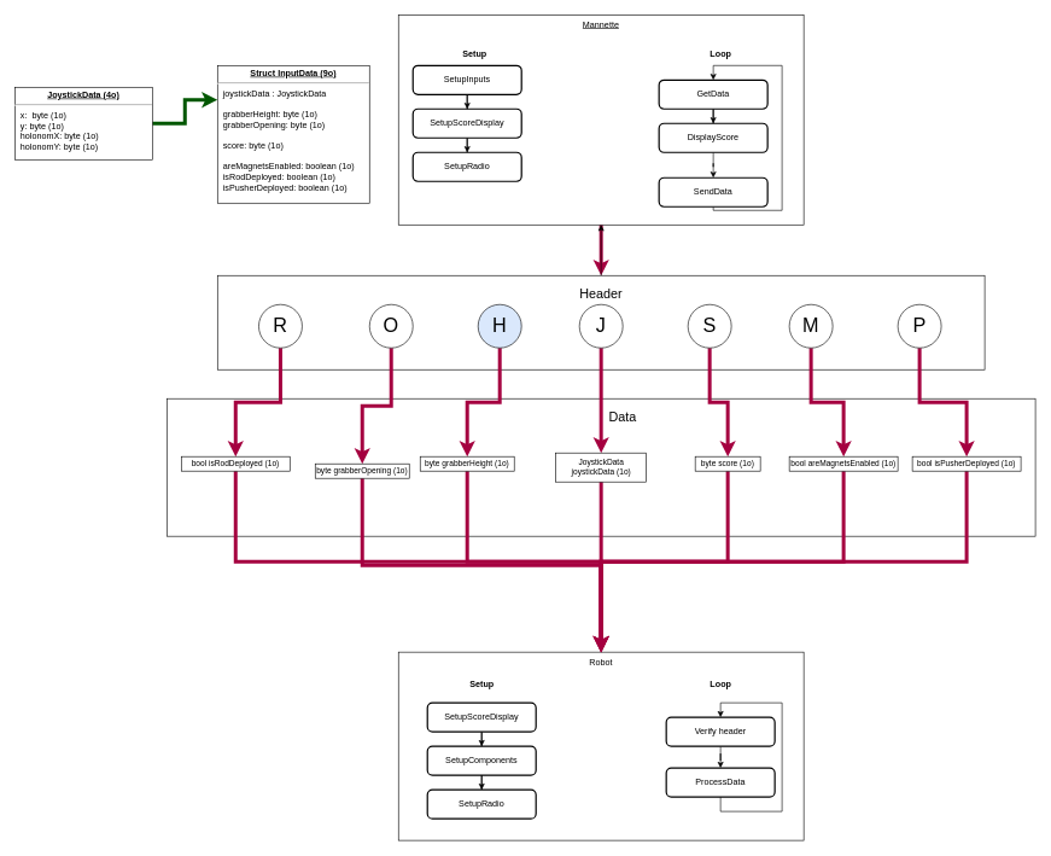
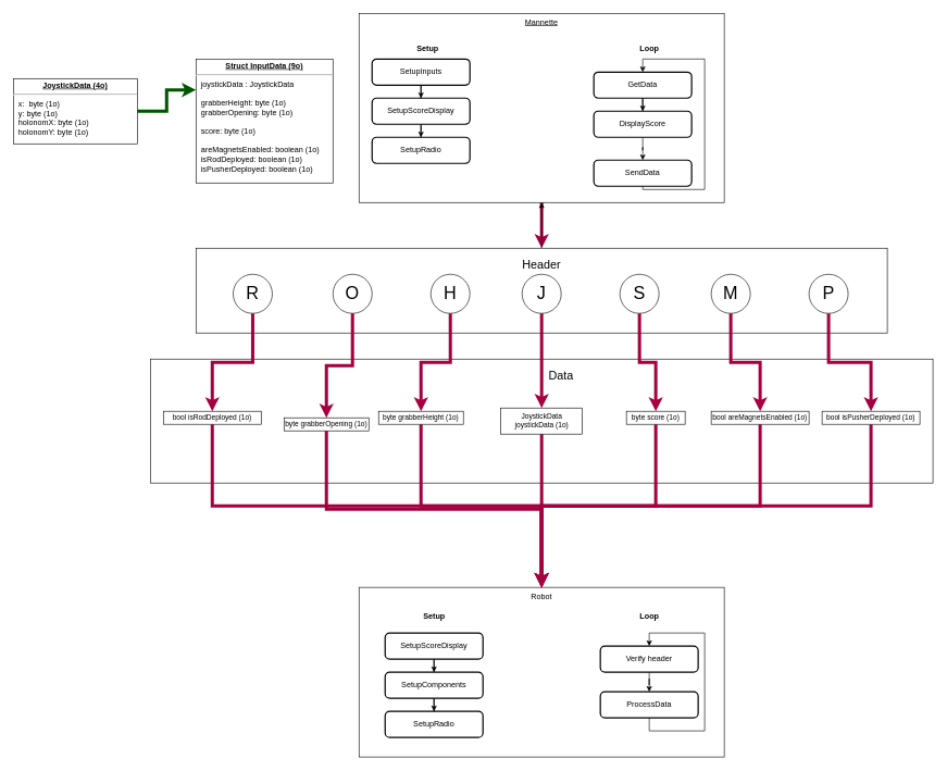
  <mxCell id="0" />
  <mxCell id="1" parent="0" />
  <mxCell id="2" value="&lt;font style=&quot;font-size: 18px;&quot;&gt;&amp;nbsp; &amp;nbsp; &amp;nbsp; &amp;nbsp; &amp;nbsp; &amp;nbsp; Data&lt;/font&gt;" style="rounded=0;whiteSpace=wrap;html=1;fontSize=27;verticalAlign=top;" vertex="1" parent="1"><mxGeometry x="230" y="550" width="1200" height="190" as="geometry" /></mxCell>
  <mxCell id="3" style="edgeStyle=orthogonalEdgeStyle;rounded=0;orthogonalLoop=1;jettySize=auto;html=1;strokeWidth=5;fillColor=#d80073;strokeColor=#A50040;entryX=0.5;entryY=0;entryDx=0;entryDy=0;" parent="1" source="4" target="32" edge="1"><mxGeometry relative="1" as="geometry"><mxPoint y="390" as="targetPoint" x="830" /></mxGeometry></mxCell>
  <mxCell id="4" value="&lt;u&gt;Mannette&lt;/u&gt;" style="rounded=0;whiteSpace=wrap;html=1;verticalAlign=top;" parent="1" vertex="1"><mxGeometry x="550" y="20" width="560" height="290" as="geometry" /></mxCell>
  <mxCell id="5" value="Robot" style="rounded=0;whiteSpace=wrap;html=1;verticalAlign=top;" parent="1" vertex="1"><mxGeometry x="550" y="900" width="560" height="260" as="geometry" /></mxCell>
  <mxCell id="6" style="edgeStyle=orthogonalEdgeStyle;rounded=0;orthogonalLoop=1;jettySize=auto;html=1;strokeColor=#A50040;strokeWidth=5;fillColor=#d80073;exitX=0.5;exitY=1;exitDx=0;exitDy=0;" parent="1" source="53" target="5" edge="1"><mxGeometry relative="1" as="geometry"><mxPoint y="710" as="sourcePoint" x="830" /></mxGeometry></mxCell>
  <mxCell id="7" value="&lt;p style=&quot;margin:0px;margin-top:4px;text-align:center;text-decoration:underline;&quot;&gt;&lt;b&gt;Struct InputData (9o)&lt;/b&gt;&lt;/p&gt;&lt;hr&gt;&lt;p style=&quot;margin:0px;margin-left:8px;&quot;&gt;joystickData : JoystickData&lt;/p&gt;&lt;p style=&quot;margin:0px;margin-left:8px;&quot;&gt;&lt;br&gt;grabberHeight: byte (1o)&lt;/p&gt;&lt;p style=&quot;margin:0px;margin-left:8px;&quot;&gt;grabberOpening: byte (1o)&lt;/p&gt;&lt;p style=&quot;margin:0px;margin-left:8px;&quot;&gt;&lt;br&gt;&lt;/p&gt;&lt;p style=&quot;margin:0px;margin-left:8px;&quot;&gt;score: byte (1o)&lt;/p&gt;&lt;p style=&quot;margin:0px;margin-left:8px;&quot;&gt;&lt;span style=&quot;background-color: initial;&quot;&gt;&lt;br&gt;&lt;/span&gt;&lt;/p&gt;&lt;p style=&quot;margin: 0px 0px 0px 8px;&quot;&gt;areMagnetsEnabled: boolean (1o)&lt;/p&gt;&lt;p style=&quot;margin: 0px 0px 0px 8px;&quot;&gt;isRodDeployed: boolean (1o)&lt;/p&gt;&lt;p style=&quot;margin: 0px 0px 0px 8px;&quot;&gt;isPusherDeployed: boolean (1o)&lt;br&gt;&lt;/p&gt;" style="verticalAlign=top;align=left;overflow=fill;fontSize=12;fontFamily=Helvetica;html=1;whiteSpace=wrap;rounded=0;" parent="1" vertex="1"><mxGeometry x="300" y="90" width="210" height="190" as="geometry" /></mxCell>
  <mxCell id="8" style="edgeStyle=orthogonalEdgeStyle;rounded=0;orthogonalLoop=1;jettySize=auto;html=1;exitX=0.5;exitY=1;exitDx=0;exitDy=0;" parent="1" source="7" target="7" edge="1"><mxGeometry relative="1" as="geometry" /></mxCell>
  <mxCell id="9" style="edgeStyle=orthogonalEdgeStyle;rounded=0;orthogonalLoop=1;jettySize=auto;html=1;" parent="1" source="10" target="13" edge="1"><mxGeometry relative="1" as="geometry" /></mxCell>
  <mxCell id="10" value="GetData" style="rounded=1;whiteSpace=wrap;html=1;absoluteArcSize=1;arcSize=14;strokeWidth=2;" parent="1" vertex="1"><mxGeometry x="910" y="110" width="150" height="40" as="geometry" /></mxCell>
  <mxCell id="11" style="edgeStyle=orthogonalEdgeStyle;rounded=0;orthogonalLoop=1;jettySize=auto;html=1;exitX=0.5;exitY=1;exitDx=0;exitDy=0;entryX=0.5;entryY=0;entryDx=0;entryDy=0;" parent="1" source="30" target="10" edge="1"><mxGeometry relative="1" as="geometry"><Array as="points"><mxPoint x="985" y="290" /><mxPoint x="1080" y="290" /><mxPoint x="1080" y="90" /><mxPoint x="985" y="90" /></Array></mxGeometry></mxCell>
  <mxCell id="12" style="edgeStyle=orthogonalEdgeStyle;rounded=0;orthogonalLoop=1;jettySize=auto;html=1;entryX=0.5;entryY=0;entryDx=0;entryDy=0;" parent="1" source="13" target="30" edge="1"><mxGeometry relative="1" as="geometry" /></mxCell>
  <mxCell id="13" value="DisplayScore" style="rounded=1;whiteSpace=wrap;html=1;absoluteArcSize=1;arcSize=14;strokeWidth=2;" parent="1" vertex="1"><mxGeometry x="910" y="170" width="150" height="40" as="geometry" /></mxCell>
  <mxCell id="14" value="&lt;b&gt;Loop&lt;/b&gt;" style="text;html=1;align=center;verticalAlign=middle;resizable=0;points=[];autosize=1;strokeColor=none;fillColor=none;" parent="1" vertex="1"><mxGeometry x="970" y="60" width="50" height="30" as="geometry" /></mxCell>
  <mxCell id="15" value="&lt;b&gt;Setup&lt;/b&gt;" style="text;html=1;align=center;verticalAlign=middle;resizable=0;points=[];autosize=1;strokeColor=none;fillColor=none;" parent="1" vertex="1"><mxGeometry x="625" y="60" width="60" height="30" as="geometry" /></mxCell>
  <mxCell id="16" style="edgeStyle=orthogonalEdgeStyle;rounded=0;orthogonalLoop=1;jettySize=auto;html=1;" parent="1" source="17" target="18" edge="1"><mxGeometry relative="1" as="geometry" /></mxCell>
  <mxCell id="17" value="SetupScoreDisplay" style="rounded=1;whiteSpace=wrap;html=1;absoluteArcSize=1;arcSize=14;strokeWidth=2;" parent="1" vertex="1"><mxGeometry x="570" y="150" width="150" height="40" as="geometry" /></mxCell>
  <mxCell id="18" value="SetupRadio" style="rounded=1;whiteSpace=wrap;html=1;absoluteArcSize=1;arcSize=14;strokeWidth=2;" parent="1" vertex="1"><mxGeometry x="570" y="210" width="150" height="40" as="geometry" /></mxCell>
  <mxCell id="19" value="&lt;b&gt;Setup&lt;/b&gt;" style="text;html=1;align=center;verticalAlign=middle;resizable=0;points=[];autosize=1;strokeColor=none;fillColor=none;" parent="1" vertex="1"><mxGeometry x="635" y="930" width="60" height="30" as="geometry" /></mxCell>
  <mxCell id="20" style="edgeStyle=orthogonalEdgeStyle;rounded=0;orthogonalLoop=1;jettySize=auto;html=1;" parent="1" source="21" target="23" edge="1"><mxGeometry relative="1" as="geometry" /></mxCell>
  <mxCell id="21" value="SetupScoreDisplay" style="rounded=1;whiteSpace=wrap;html=1;absoluteArcSize=1;arcSize=14;strokeWidth=2;" parent="1" vertex="1"><mxGeometry x="590" y="970" width="150" height="40" as="geometry" /></mxCell>
  <mxCell id="22" style="edgeStyle=orthogonalEdgeStyle;rounded=0;orthogonalLoop=1;jettySize=auto;html=1;" parent="1" source="23" target="24" edge="1"><mxGeometry relative="1" as="geometry" /></mxCell>
  <mxCell id="23" value="SetupComponents" style="rounded=1;whiteSpace=wrap;html=1;absoluteArcSize=1;arcSize=14;strokeWidth=2;" parent="1" vertex="1"><mxGeometry x="590" y="1030" width="150" height="40" as="geometry" /></mxCell>
  <mxCell id="24" value="SetupRadio" style="rounded=1;whiteSpace=wrap;html=1;absoluteArcSize=1;arcSize=14;strokeWidth=2;" parent="1" vertex="1"><mxGeometry x="590" y="1090" width="150" height="40" as="geometry" /></mxCell>
  <mxCell id="25" value="&lt;b&gt;Loop&lt;/b&gt;" style="text;html=1;align=center;verticalAlign=middle;resizable=0;points=[];autosize=1;strokeColor=none;fillColor=none;" parent="1" vertex="1"><mxGeometry x="970" y="930" width="50" height="30" as="geometry" /></mxCell>
  <mxCell id="26" style="edgeStyle=orthogonalEdgeStyle;rounded=0;orthogonalLoop=1;jettySize=auto;html=1;entryX=0.5;entryY=0;entryDx=0;entryDy=0;" parent="1" source="27" target="63" edge="1"><mxGeometry relative="1" as="geometry"><mxPoint x="995.059" y="1050" as="targetPoint" /></mxGeometry></mxCell>
  <mxCell id="27" value="Verify header" style="rounded=1;whiteSpace=wrap;html=1;absoluteArcSize=1;arcSize=14;strokeWidth=2;" parent="1" vertex="1"><mxGeometry x="920" y="990" width="150" height="40" as="geometry" /></mxCell>
  <mxCell id="28" style="edgeStyle=orthogonalEdgeStyle;rounded=0;orthogonalLoop=1;jettySize=auto;html=1;exitX=0.5;exitY=1;exitDx=0;exitDy=0;" parent="1" source="29" target="17" edge="1"><mxGeometry relative="1" as="geometry" /></mxCell>
  <mxCell id="29" value="SetupInputs" style="rounded=1;whiteSpace=wrap;html=1;absoluteArcSize=1;arcSize=14;strokeWidth=2;" parent="1" vertex="1"><mxGeometry x="570" y="90" width="150" height="40" as="geometry" /></mxCell>
  <mxCell id="30" value="SendData" style="rounded=1;whiteSpace=wrap;html=1;absoluteArcSize=1;arcSize=14;strokeWidth=2;" parent="1" vertex="1"><mxGeometry x="910" y="245" width="150" height="40" as="geometry" /></mxCell>
  <mxCell id="31" value="" style="edgeStyle=none;html=1;fontSize=27;" edge="1" parent="1" source="32" target="4"><mxGeometry relative="1" as="geometry" /></mxCell>
  <mxCell id="32" value="&lt;font style=&quot;font-size: 18px;&quot;&gt;Header&lt;/font&gt;" style="rounded=0;whiteSpace=wrap;html=1;fontSize=27;verticalAlign=top;" vertex="1" parent="1"><mxGeometry x="300" y="380" width="1060" height="130" as="geometry" /></mxCell>
  <mxCell id="33" style="edgeStyle=none;html=1;exitX=0.5;exitY=1;exitDx=0;exitDy=0;entryX=0.5;entryY=0;entryDx=0;entryDy=0;fontSize=11;rounded=0;strokeColor=#A50040;strokeWidth=5;fillColor=#d80073;" edge="1" parent="1" source="34" target="53"><mxGeometry relative="1" as="geometry"><mxPoint y="610" as="targetPoint" x="830" /></mxGeometry></mxCell>
  <mxCell id="34" value="&lt;font style=&quot;font-size: 27px;&quot;&gt;J&lt;/font&gt;" style="ellipse;whiteSpace=wrap;html=1;aspect=fixed;" vertex="1" parent="1"><mxGeometry x="800" y="420" width="60" height="60" as="geometry" /></mxCell>
  <mxCell id="35" style="edgeStyle=orthogonalEdgeStyle;shape=connector;rounded=0;html=1;entryX=0.5;entryY=0;entryDx=0;entryDy=0;labelBackgroundColor=default;strokeColor=#A50040;strokeWidth=5;fontFamily=Helvetica;fontSize=11;fontColor=default;endArrow=classic;fillColor=#d80073;" edge="1" parent="1" source="36" target="40"><mxGeometry relative="1" as="geometry" /></mxCell>
  <mxCell id="36" value="&lt;font style=&quot;font-size: 27px;&quot;&gt;S&lt;/font&gt;" style="ellipse;whiteSpace=wrap;html=1;aspect=fixed;" vertex="1" parent="1"><mxGeometry x="950" y="420" width="60" height="60" as="geometry" /></mxCell>
  <mxCell id="37" style="edgeStyle=orthogonalEdgeStyle;shape=connector;rounded=0;html=1;entryX=0.5;entryY=0;entryDx=0;entryDy=0;labelBackgroundColor=default;strokeColor=#A50040;strokeWidth=5;fontFamily=Helvetica;fontSize=14;fontColor=default;endArrow=classic;fillColor=#d80073;" edge="1" parent="1" source="38" target="42"><mxGeometry relative="1" as="geometry" /></mxCell>
- <mxCell id="38" value="&lt;font style=&quot;font-size: 27px;&quot;&gt;H&lt;/font&gt;" style="ellipse;whiteSpace=wrap;html=1;aspect=fixed;fillColor=#dae8fc;" vertex="1" parent="1"><mxGeometry x="660" y="420" width="60" height="60" as="geometry" /></mxCell>
+ <mxCell id="38" value="&lt;font style=&quot;font-size: 27px;&quot;&gt;H&lt;/font&gt;" style="ellipse;whiteSpace=wrap;html=1;aspect=fixed;" vertex="1" parent="1"><mxGeometry x="660" y="420" width="60" height="60" as="geometry" /></mxCell>
  <mxCell id="39" style="edgeStyle=orthogonalEdgeStyle;shape=connector;rounded=0;html=1;entryX=0.5;entryY=0;entryDx=0;entryDy=0;labelBackgroundColor=default;strokeColor=#A50040;strokeWidth=5;fontFamily=Helvetica;fontSize=11;fontColor=default;endArrow=classic;fillColor=#d80073;" edge="1" parent="1" source="40" target="5"><mxGeometry relative="1" as="geometry" /></mxCell>
  <mxCell id="40" value="byte score (1o)" style="rounded=0;whiteSpace=wrap;html=1;fontFamily=Helvetica;fontSize=11;fontColor=default;" vertex="1" parent="1"><mxGeometry x="960" y="630" width="90" height="20" as="geometry" /></mxCell>
  <mxCell id="41" style="edgeStyle=orthogonalEdgeStyle;shape=connector;rounded=0;html=1;entryX=0.5;entryY=0;entryDx=0;entryDy=0;labelBackgroundColor=default;strokeColor=#A50040;strokeWidth=5;fontFamily=Helvetica;fontSize=14;fontColor=default;endArrow=classic;fillColor=#d80073;" edge="1" parent="1" source="42" target="5"><mxGeometry relative="1" as="geometry" /></mxCell>
  <mxCell id="42" value="byte grabberHeight (1o)" style="rounded=0;whiteSpace=wrap;html=1;fontFamily=Helvetica;fontSize=11;fontColor=default;" vertex="1" parent="1"><mxGeometry x="580" y="630" width="130" height="20" as="geometry" /></mxCell>
  <mxCell id="43" style="edgeStyle=orthogonalEdgeStyle;shape=connector;rounded=0;html=1;entryX=0.5;entryY=0;entryDx=0;entryDy=0;labelBackgroundColor=default;strokeColor=#A50040;strokeWidth=5;fontFamily=Helvetica;fontSize=18;fontColor=default;endArrow=classic;fillColor=#d80073;" edge="1" parent="1" source="44" target="46"><mxGeometry relative="1" as="geometry" /></mxCell>
  <mxCell id="44" value="&lt;font style=&quot;font-size: 27px;&quot;&gt;O&lt;/font&gt;" style="ellipse;whiteSpace=wrap;html=1;aspect=fixed;" vertex="1" parent="1"><mxGeometry x="510" y="420" width="60" height="60" as="geometry" /></mxCell>
  <mxCell id="45" style="edgeStyle=orthogonalEdgeStyle;shape=connector;rounded=0;html=1;exitX=0.5;exitY=1;exitDx=0;exitDy=0;entryX=0.5;entryY=0;entryDx=0;entryDy=0;labelBackgroundColor=default;strokeColor=#A50040;strokeWidth=5;fontFamily=Helvetica;fontSize=18;fontColor=default;endArrow=classic;fillColor=#d80073;" edge="1" parent="1" source="46" target="5"><mxGeometry relative="1" as="geometry" /></mxCell>
  <mxCell id="46" value="byte grabberOpening (1o)" style="rounded=0;whiteSpace=wrap;html=1;fontFamily=Helvetica;fontSize=11;fontColor=default;" vertex="1" parent="1"><mxGeometry x="435" y="640" width="130" height="20" as="geometry" /></mxCell>
  <mxCell id="47" style="edgeStyle=orthogonalEdgeStyle;shape=connector;rounded=0;html=1;entryX=0.5;entryY=0;entryDx=0;entryDy=0;labelBackgroundColor=default;strokeColor=#A50040;strokeWidth=5;fontFamily=Helvetica;fontSize=18;fontColor=default;endArrow=classic;fillColor=#d80073;" edge="1" parent="1" source="48" target="50"><mxGeometry relative="1" as="geometry" /></mxCell>
  <mxCell id="48" value="&lt;font style=&quot;font-size: 27px;&quot;&gt;M&lt;/font&gt;" style="ellipse;whiteSpace=wrap;html=1;aspect=fixed;" vertex="1" parent="1"><mxGeometry x="1090" y="420" width="60" height="60" as="geometry" /></mxCell>
  <mxCell id="49" style="edgeStyle=orthogonalEdgeStyle;shape=connector;rounded=0;html=1;entryX=0.5;entryY=0;entryDx=0;entryDy=0;labelBackgroundColor=default;strokeColor=#A50040;strokeWidth=5;fontFamily=Helvetica;fontSize=18;fontColor=default;endArrow=classic;fillColor=#d80073;" edge="1" parent="1" source="50" target="5"><mxGeometry relative="1" as="geometry" /></mxCell>
  <mxCell id="50" value="bool areMagnetsEnabled (1o)" style="rounded=0;whiteSpace=wrap;html=1;fontFamily=Helvetica;fontSize=11;fontColor=default;" vertex="1" parent="1"><mxGeometry x="1090" y="630" width="150" height="20" as="geometry" /></mxCell>
  <mxCell id="51" style="edgeStyle=orthogonalEdgeStyle;shape=connector;rounded=0;html=1;exitX=1;exitY=0.5;exitDx=0;exitDy=0;entryX=0;entryY=0.25;entryDx=0;entryDy=0;labelBackgroundColor=default;strokeColor=#005700;strokeWidth=5;fontFamily=Helvetica;fontSize=18;fontColor=default;endArrow=classic;fillColor=#008a00;" edge="1" parent="1" source="52" target="7"><mxGeometry relative="1" as="geometry" /></mxCell>
  <mxCell id="52" value="&lt;p style=&quot;margin:0px;margin-top:4px;text-align:center;text-decoration:underline;&quot;&gt;&lt;b&gt;JoystickData (4o)&lt;/b&gt;&lt;/p&gt;&lt;hr&gt;&lt;p style=&quot;margin:0px;margin-left:8px;&quot;&gt;x:&amp;nbsp; byte (1o)&lt;br&gt;y: byte (1o)&lt;br&gt;holonomX: byte (1o)&lt;/p&gt;&lt;p style=&quot;margin:0px;margin-left:8px;&quot;&gt;holonomY: byte (1o)&lt;/p&gt;" style="verticalAlign=top;align=left;overflow=fill;fontSize=12;fontFamily=Helvetica;html=1;whiteSpace=wrap;rounded=0;" vertex="1" parent="1"><mxGeometry x="20" y="120" width="190" height="100" as="geometry" /></mxCell>
  <mxCell id="53" value="JoystickData joystickData (1o)" style="rounded=0;whiteSpace=wrap;html=1;fontFamily=Helvetica;fontSize=11;fontColor=default;" vertex="1" parent="1"><mxGeometry x="767.5" y="625" width="125" height="40" as="geometry" /></mxCell>
  <mxCell id="54" style="edgeStyle=orthogonalEdgeStyle;shape=connector;rounded=0;html=1;exitX=0.5;exitY=1;exitDx=0;exitDy=0;entryX=0.5;entryY=0;entryDx=0;entryDy=0;labelBackgroundColor=default;strokeColor=#A50040;strokeWidth=5;fontFamily=Helvetica;fontSize=18;fontColor=default;endArrow=classic;fillColor=#d80073;" edge="1" parent="1" source="55" target="57"><mxGeometry relative="1" as="geometry" /></mxCell>
  <mxCell id="55" value="&lt;font style=&quot;font-size: 27px;&quot;&gt;R&lt;/font&gt;" style="ellipse;whiteSpace=wrap;html=1;aspect=fixed;" vertex="1" parent="1"><mxGeometry x="357" y="420" width="60" height="60" as="geometry" /></mxCell>
  <mxCell id="56" style="edgeStyle=orthogonalEdgeStyle;shape=connector;rounded=0;html=1;exitX=0.5;exitY=1;exitDx=0;exitDy=0;entryX=0.5;entryY=0;entryDx=0;entryDy=0;labelBackgroundColor=default;strokeColor=#A50040;strokeWidth=5;fontFamily=Helvetica;fontSize=18;fontColor=default;endArrow=classic;fillColor=#d80073;" edge="1" parent="1" source="57" target="5"><mxGeometry relative="1" as="geometry" /></mxCell>
  <mxCell id="57" value="bool isRodDeployed (1o)" style="rounded=0;whiteSpace=wrap;html=1;fontFamily=Helvetica;fontSize=11;fontColor=default;" vertex="1" parent="1"><mxGeometry x="250" y="630" width="150" height="20" as="geometry" /></mxCell>
  <mxCell id="58" style="edgeStyle=orthogonalEdgeStyle;shape=connector;rounded=0;html=1;entryX=0.5;entryY=0;entryDx=0;entryDy=0;labelBackgroundColor=default;strokeColor=#A50040;strokeWidth=5;fontFamily=Helvetica;fontSize=18;fontColor=default;endArrow=classic;fillColor=#d80073;" edge="1" parent="1" source="59" target="61"><mxGeometry relative="1" as="geometry" /></mxCell>
  <mxCell id="59" value="&lt;span style=&quot;font-size: 27px;&quot;&gt;P&lt;/span&gt;" style="ellipse;whiteSpace=wrap;html=1;aspect=fixed;" vertex="1" parent="1"><mxGeometry x="1240" y="420" width="60" height="60" as="geometry" /></mxCell>
  <mxCell id="60" style="edgeStyle=orthogonalEdgeStyle;shape=connector;rounded=0;html=1;exitX=0.5;exitY=1;exitDx=0;exitDy=0;entryX=0.5;entryY=0;entryDx=0;entryDy=0;labelBackgroundColor=default;strokeColor=#A50040;strokeWidth=5;fontFamily=Helvetica;fontSize=18;fontColor=default;endArrow=classic;fillColor=#d80073;" edge="1" parent="1" source="61" target="5"><mxGeometry relative="1" as="geometry" /></mxCell>
  <mxCell id="61" value="bool isPusherDeployed (1o)" style="rounded=0;whiteSpace=wrap;html=1;fontFamily=Helvetica;fontSize=11;fontColor=default;" vertex="1" parent="1"><mxGeometry x="1260" y="630" width="150" height="20" as="geometry" /></mxCell>
  <mxCell id="62" style="edgeStyle=orthogonalEdgeStyle;shape=connector;rounded=0;html=1;exitX=0.5;exitY=1;exitDx=0;exitDy=0;entryX=0.5;entryY=0;entryDx=0;entryDy=0;labelBackgroundColor=default;strokeColor=default;fontFamily=Helvetica;fontSize=11;fontColor=default;endArrow=classic;" edge="1" parent="1" source="63" target="27"><mxGeometry relative="1" as="geometry"><Array as="points"><mxPoint x="995" y="1120" /><mxPoint x="1080" y="1120" /><mxPoint x="1080" y="970" /><mxPoint x="995" y="970" /></Array></mxGeometry></mxCell>
  <mxCell id="63" value="ProcessData" style="rounded=1;whiteSpace=wrap;html=1;absoluteArcSize=1;arcSize=14;strokeWidth=2;" vertex="1" parent="1"><mxGeometry x="920" y="1060" width="150" height="40" as="geometry" /></mxCell>
